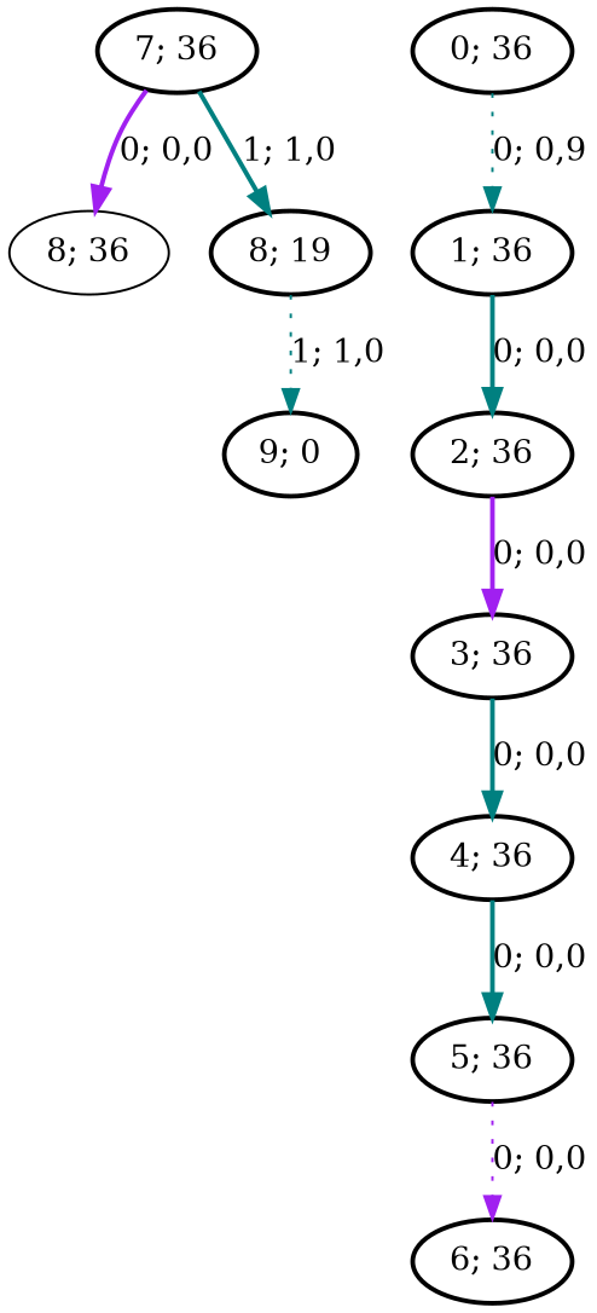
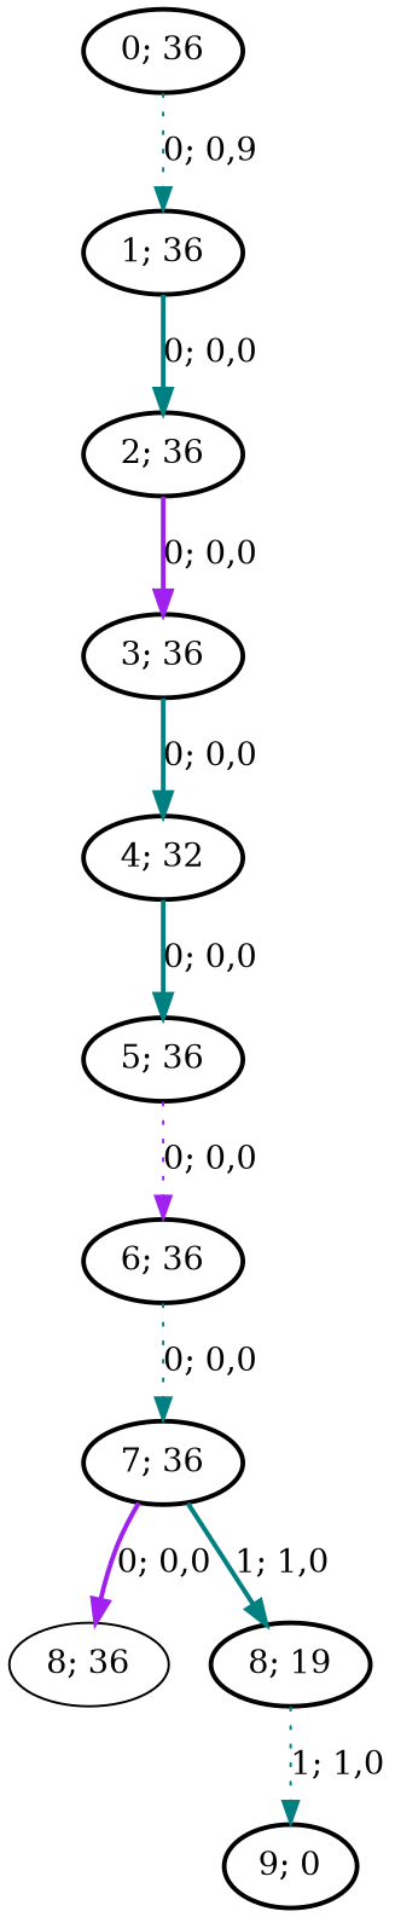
  strict digraph {
    node [style=bold]
    edge [color=teal style=bold]
    n1 [label="7; 36"]
    n2 [label="8; 36" style=solid]
    n3 [label="8; 19"]
    n4 [label="9; 0"]
    n5 [label="6; 36"]
    n6 [label="5; 36"]
-   n7 [label="4; 36"]
+   n7 [label="4; 32"]
    n8 [label="3; 36"]
    n9 [label="2; 36"]
    n10 [label="1; 36"]
    n11 [label="0; 36"]
    n1 -> n2 [color=purple label="0; 0,0"]
    n1 -> n3 [label="1; 1,0"]
    n3 -> n4 [label="1; 1,0" style=dotted]
+   n5 -> n1 [label="0; 0,0" style=dotted]
    n6 -> n5 [color=purple label="0; 0,0" style=dotted]
    n7 -> n6 [label="0; 0,0"]
    n8 -> n7 [label="0; 0,0"]
    n9 -> n8 [color=purple label="0; 0,0"]
    n10 -> n9 [label="0; 0,0"]
    n11 -> n10 [label="0; 0,9" style=dotted]
  }
